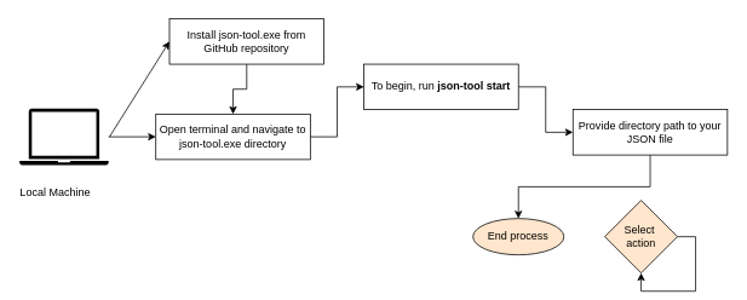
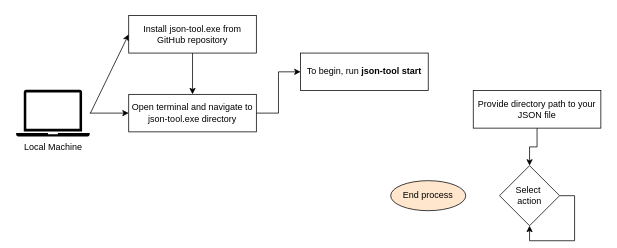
  <mxCell id="0" />
  <mxCell id="1" parent="0" />
  <mxCell id="2" style="rounded=0;orthogonalLoop=1;jettySize=auto;html=1;entryX=0;entryY=0.5;entryDx=0;entryDy=0;" edge="1" parent="1" target="6"><mxGeometry relative="1" as="geometry"><mxPoint x="120" y="150" as="sourcePoint" /></mxGeometry></mxCell>
  <mxCell id="3" style="edgeStyle=orthogonalEdgeStyle;rounded=0;orthogonalLoop=1;jettySize=auto;html=1;exitX=1;exitY=0.5;exitDx=0;exitDy=0;entryX=0;entryY=0.5;entryDx=0;entryDy=0;" edge="1" parent="1" source="4" target="10"><mxGeometry relative="1" as="geometry" /></mxCell>
  <mxCell id="4" value="Open terminal and navigate to json-tool.exe directory" style="rounded=0;whiteSpace=wrap;html=1;" vertex="1" parent="1"><mxGeometry x="171" y="125" width="170" height="50" as="geometry" /></mxCell>
  <mxCell id="5" style="edgeStyle=orthogonalEdgeStyle;rounded=0;orthogonalLoop=1;jettySize=auto;html=1;entryX=0.5;entryY=0;entryDx=0;entryDy=0;" edge="1" parent="1" source="6" target="4"><mxGeometry relative="1" as="geometry" /></mxCell>
- <mxCell id="6" value="Install json-tool.exe from GitHub repository" style="rounded=0;whiteSpace=wrap;html=1;" vertex="1" parent="1"><mxGeometry x="186" y="20" width="170" height="50" as="geometry" /></mxCell>
+ <mxCell id="6" value="Install json-tool.exe from GitHub repository" style="rounded=0;whiteSpace=wrap;html=1;" vertex="1" parent="1"><mxGeometry x="171" y="20" width="170" height="50" as="geometry" /></mxCell>
  <mxCell id="7" style="edgeStyle=orthogonalEdgeStyle;rounded=0;orthogonalLoop=1;jettySize=auto;html=1;entryX=0;entryY=0.5;entryDx=0;entryDy=0;" edge="1" parent="1" source="8" target="4"><mxGeometry relative="1" as="geometry" /></mxCell>
  <mxCell id="8" value="" style="sketch=0;pointerEvents=1;shadow=0;dashed=0;html=1;strokeColor=none;fillColor=#000000;labelPosition=center;verticalLabelPosition=bottom;verticalAlign=top;align=center;outlineConnect=0;shape=mxgraph.veeam2.laptop;" vertex="1" parent="1"><mxGeometry x="21" y="119" width="98" height="62" as="geometry" /></mxCell>
- <mxCell id="9" style="edgeStyle=orthogonalEdgeStyle;rounded=0;orthogonalLoop=1;jettySize=auto;html=1;exitX=1;exitY=0.5;exitDx=0;exitDy=0;" edge="1" parent="1" source="10" target="13"><mxGeometry relative="1" as="geometry" /></mxCell>
  <mxCell id="10" value="To begin, run &lt;b&gt;json-tool start&lt;/b&gt;" style="rounded=0;whiteSpace=wrap;html=1;" vertex="1" parent="1"><mxGeometry x="400" y="70" width="170" height="50" as="geometry" /></mxCell>
- <mxCell id="11" value="Local Machine" style="text;html=1;align=center;verticalAlign=middle;resizable=0;points=[];autosize=1;strokeColor=none;fillColor=none;" vertex="1" parent="1"><mxGeometry x="10" y="196" width="100" height="30" as="geometry" /></mxCell>
- <mxCell id="12" style="edgeStyle=orthogonalEdgeStyle;rounded=0;orthogonalLoop=1;jettySize=auto;html=1;exitX=0.5;exitY=1;exitDx=0;exitDy=0;" edge="1" parent="1" source="13" target="16"><mxGeometry relative="1" as="geometry" /></mxCell>
+ <mxCell id="11" value="Local Machine" style="text;html=1;align=center;verticalAlign=middle;resizable=0;points=[];autosize=1;strokeColor=none;fillColor=none;" vertex="1" parent="1"><mxGeometry x="20" y="181" width="100" height="30" as="geometry" /></mxCell>
+ <mxCell id="12" style="edgeStyle=orthogonalEdgeStyle;rounded=0;orthogonalLoop=1;jettySize=auto;html=1;exitX=0.5;exitY=1;exitDx=0;exitDy=0;entryX=0.5;entryY=0;entryDx=0;entryDy=0;" edge="1" parent="1" source="13" target="14"><mxGeometry relative="1" as="geometry" /></mxCell>
  <mxCell id="13" value="Provide directory path to your JSON file" style="rounded=0;whiteSpace=wrap;html=1;" vertex="1" parent="1"><mxGeometry x="630" y="120" width="170" height="50" as="geometry" /></mxCell>
- <mxCell id="14" value="Select&amp;nbsp;&lt;div&gt;action&lt;/div&gt;" style="rhombus;whiteSpace=wrap;html=1;fillColor=#ffe6cc;" vertex="1" parent="1"><mxGeometry x="665" y="220" width="80" height="80" as="geometry" /></mxCell>
+ <mxCell id="14" value="Select&amp;nbsp;&lt;div&gt;action&lt;/div&gt;" style="rhombus;whiteSpace=wrap;html=1;" vertex="1" parent="1"><mxGeometry x="665" y="220" width="80" height="80" as="geometry" /></mxCell>
  <mxCell id="15" style="edgeStyle=orthogonalEdgeStyle;rounded=0;orthogonalLoop=1;jettySize=auto;html=1;exitX=1;exitY=0.5;exitDx=0;exitDy=0;entryX=0.5;entryY=1;entryDx=0;entryDy=0;" edge="1" parent="1" source="14" target="14"><mxGeometry relative="1" as="geometry" /></mxCell>
  <mxCell id="16" value="End process" style="ellipse;whiteSpace=wrap;html=1;fillColor=#ffe6cc;" vertex="1" parent="1"><mxGeometry x="520" y="240" width="100" height="40" as="geometry" /></mxCell>
